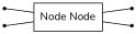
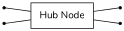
  graph {
    rankdir=LR
    fontname=Nunito
    node [shape=point fontname=Nunito]
    edge [fontname=Nunito]
    X1
-   n2 [label="Node Node" shape=box]
+   n2 [label="Hub Node" shape=box]
    X3
    X4
    X2
    X1 -- n2
    n2 -- X3
    n2 -- X4
    X2 -- n2
  }
